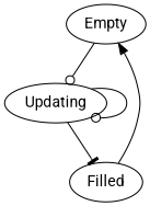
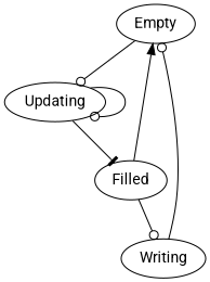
  digraph {
    fontname=Roboto
    node [fontname=Roboto]
    edge [arrowhead=odot fontname=Roboto]
    Empty
    Updating
    Filled
+   Writing
    Empty -> Updating
    Updating -> Updating
    Updating -> Filled [arrowhead=tee]
    Filled -> Empty [arrowhead=normal]
+   Filled -> Writing
+   Writing -> Empty
  }
